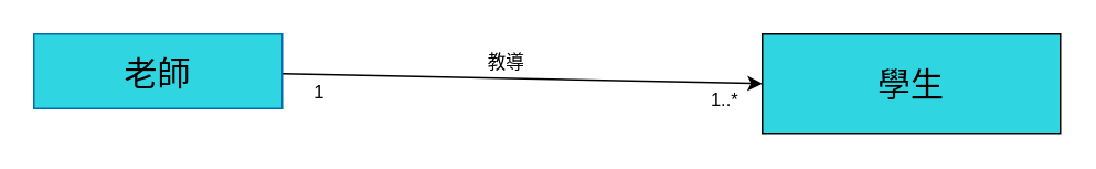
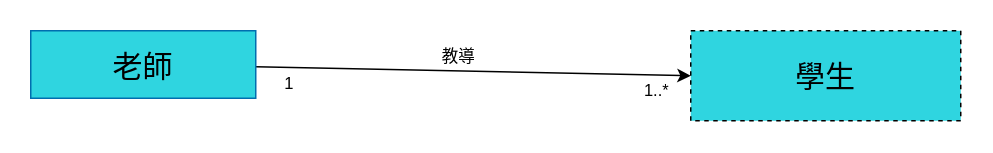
  <mxCell id="0" />
  <mxCell id="1" parent="0" />
  <mxCell id="2" style="edgeStyle=none;html=1;entryX=0;entryY=0.5;entryDx=0;entryDy=0;" edge="1" parent="1" source="6" target="7"><mxGeometry relative="1" as="geometry" /></mxCell>
  <mxCell id="3" value="1" style="edgeLabel;html=1;align=center;verticalAlign=middle;resizable=0;points=[];" vertex="1" connectable="0" parent="2"><mxGeometry x="-0.849" y="-2" relative="1" as="geometry"><mxPoint y="8" as="offset" /></mxGeometry></mxCell>
  <mxCell id="4" value="1..*" style="edgeLabel;html=1;align=center;verticalAlign=middle;resizable=0;points=[];" vertex="1" connectable="0" parent="2"><mxGeometry x="0.844" relative="1" as="geometry"><mxPoint y="10" as="offset" /></mxGeometry></mxCell>
  <mxCell id="5" value="教導" style="edgeLabel;html=1;align=center;verticalAlign=middle;resizable=0;points=[];" vertex="1" connectable="0" parent="2"><mxGeometry x="-0.071" relative="1" as="geometry"><mxPoint y="-10" as="offset" /></mxGeometry></mxCell>
  <mxCell id="6" value="&lt;font color=&quot;#000000&quot;&gt;&lt;span style=&quot;font-size: 20px;&quot;&gt;老師&lt;/span&gt;&lt;/font&gt;" style="rounded=0;whiteSpace=wrap;html=1;fillColor=#2FD5E0;shadow=0;strokeWidth=1;strokeColor=#006EAF;fontColor=#ffffff;" vertex="1" parent="1"><mxGeometry x="20" y="20" width="150" height="45" as="geometry" /></mxCell>
- <mxCell id="7" value="&lt;font color=&quot;#000000&quot;&gt;&lt;span style=&quot;font-size: 20px;&quot;&gt;學生&lt;/span&gt;&lt;/font&gt;" style="rounded=0;whiteSpace=wrap;html=1;fillColor=#2fd5e0;shadow=0;strokeWidth=1;strokeColor=#000000;" vertex="1" parent="1"><mxGeometry x="460" y="20" width="180" height="60" as="geometry" /></mxCell>
+ <mxCell id="7" value="&lt;font color=&quot;#000000&quot;&gt;&lt;span style=&quot;font-size: 20px;&quot;&gt;學生&lt;/span&gt;&lt;/font&gt;" style="rounded=0;whiteSpace=wrap;html=1;fillColor=#2fd5e0;shadow=0;strokeWidth=1;strokeColor=#000000;dashed=1;" vertex="1" parent="1"><mxGeometry x="460" y="20" width="180" height="60" as="geometry" /></mxCell>
